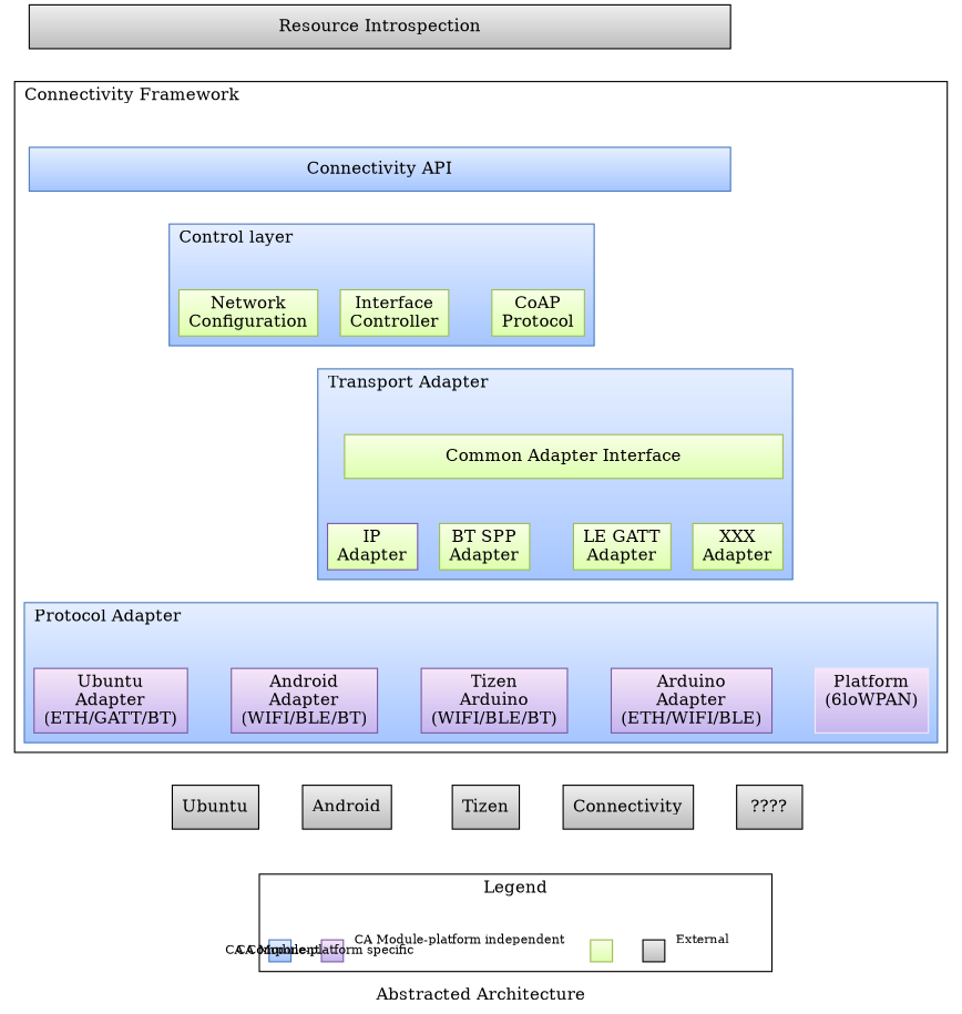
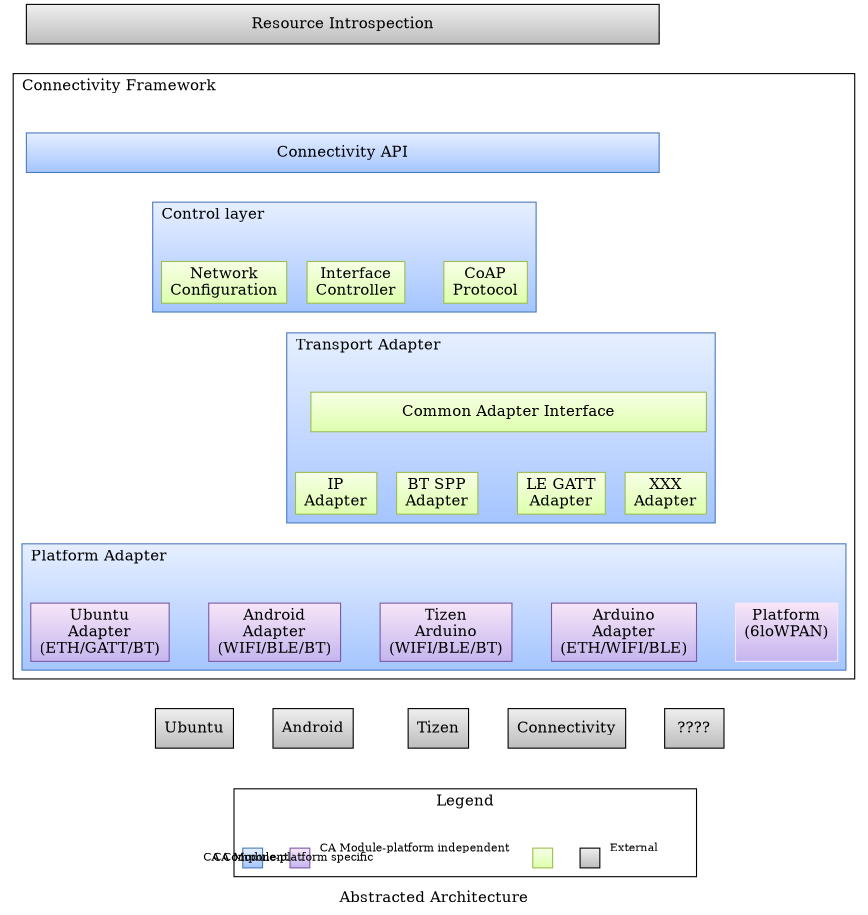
  digraph {
    label="Abstracted Architecture"
    node [fillcolor="#f7ffe6:#deffad" gradientangle=270 shape=box style=filled color="#9cbd52"]
    edge [style=invis]
    n1 [fillcolor="#efefef:#bdbdbd" label=Ubuntu color=""]
    n2 [fillcolor="#efefef:#bdbdbd" label=Android color=""]
    n3 [fillcolor="#efefef:#bdbdbd" label=Tizen color=""]
    n4 [fillcolor="#efefef:#bdbdbd" label=Connectivity color=""]
    n5 [fillcolor="#efefef:#bdbdbd" label="????" color=""]
    n6 [fillcolor="#efefef:#bdbdbd" label="Resource Introspection" width=8 color=""]
    n7 [color="#4a7bbd" fillcolor="#e6efff:#a5c5ff" label="Connectivity API" width=8]
    n8 [label="Network\nConfiguration"]
    n9 [label="Interface\nController"]
    n10 [label="CoAP\nProtocol"]
    n11 [label="LE GATT\nAdapter"]
    n12 [label="BT SPP\nAdapter"]
    n13 [label="Common Adapter Interface" width=5]
-   n14 [color="#7b5aa5" label="IP\nAdapter"]
+   n14 [label="IP\nAdapter"]
    n15 [color="#7b5aa5" fillcolor="#f7e6f7:#c5b5ef" label="Tizen\nArduino\n(WIFI/BLE/BT)"]
    n16 [label="XXX\nAdapter"]
    n17 [color="#7b5aa5" fillcolor="#f7e6f7:#c5b5ef" label="Ubuntu\nAdapter\n(ETH/GATT/BT)"]
    n18 [color="#7b5aa5" fillcolor="#f7e6f7:#c5b5ef" label="Android\nAdapter\n(WIFI/BLE/BT)"]
    n19 [color="#7b5aa5" fillcolor="#f7e6f7:#c5b5ef" label="Arduino\nAdapter\n(ETH/WIFI/BLE)"]
    n20 [color="#f7e6f7" fillcolor="#f7e6f7:#c5b5ef" label="Platform\n(6loWPAN)\n "]
    n21 [color="#4a7bbd" fillcolor="#e6efff:#a5c5ff" fixedsize=true height=0.25 label=" " width=0.25]
    n22 [fixedsize=true height=0.25 label=" " width=0.25]
    n23 [color="#7b5aa5" fillcolor="#f7e6f7:#c5b5ef" fixedsize=true height=0.25 label=" " width=0.25]
    n24 [fillcolor="#efefef:#bdbdbd" fixedsize=true height=0.25 label=" " width=0.25 color=""]
    e_dummy [fixedsize=true height=0.25 shape=point style=invis width=0.25 fillcolor="" color=""]
    subgraph sub_1 {
      subgraph sub_2 {
        rank=same
        n1
        n2
        n3
        n4
        n5
      }
    }
    subgraph cluster_3 {
      label="Connectivity Framework"
      labeljust=l
      n7
      subgraph cluster_4 {
        color="#4a7bbd"
        fillcolor="#e6efff:#a5c5ff"
        gradientangle=270
        label="Control layer"
        labeljust=l
        style=filled
        subgraph sub_5 {
          color="#4a7bbd"
          fillcolor="#e6efff:#a5c5ff"
          gradientangle=270
          label="Control layer"
          labeljust=l
          rank=same
          style=filled
          n8
          n9
          n10
        }
      }
      subgraph cluster_6 {
        color="#4a7bbd"
        fillcolor="#e6efff:#a5c5ff"
        gradientangle=270
        label="Transport Adapter"
        labeljust=l
        style=filled
        n13
        subgraph sub_7 {
          color="#4a7bbd"
          fillcolor="#e6efff:#a5c5ff"
          gradientangle=270
          label="Transport Adapter"
          labeljust=l
          rank=same
          style=filled
          n11
          n12
          n14
          n16
        }
      }
      subgraph cluster_8 {
        color="#4a7bbd"
        fillcolor="#e6efff:#a5c5ff"
        gradientangle=270
-       label="Protocol Adapter"
+       label="Platform Adapter"
        labeljust=l
        style=filled
        subgraph sub_9 {
          color="#4a7bbd"
          fillcolor="#e6efff:#a5c5ff"
          gradientangle=270
          label="Platform Adapter"
          labeljust=l
          rank=same
          style=filled
          n15
          n17
          n18
          n19
          n20
        }
      }
    }
    subgraph sub_10 {
      n1
      n2
      n3
      n4
      n5
      n6
      n7
      n8
      n9
      n10
      n11
      n12
      n13
      n14
      n15
      n16
      n17
      n18
      n19
      n20
      n21
      n22
      n23
      n24
    }
    subgraph cluster_11 {
      label=Legend
      subgraph sub_12 {
        label=Legend
        rank=same
        n21
        n22
        n23
        n24
        e_dummy
      }
    }
    n1 -> n2
    n1 -> n21
    n2 -> n3
    n3 -> n4
    n3 -> n22
    n3 -> n23
    n4 -> n5
    n5 -> n24
    n6 -> n7
    n7 -> n8
    n7 -> n9
    n8 -> n10
    n8 -> n11
    n8 -> n12
    n9 -> n11
    n9 -> n12
    n10 -> n9
    n10 -> n13
    n11 -> n12
    n11 -> n15
    n12 -> n15
    n12 -> n16
    n13 -> n11
    n13 -> n12
    n14 -> n11
    n14 -> n15
    n15 -> n3
    n15 -> n19
    n16 -> n15
    n17 -> n1
    n17 -> n18
    n18 -> n2
    n18 -> n15
    n19 -> n4
    n19 -> n20
    n21 -> n22
    n21 -> n22 [arrowhead=none fontsize=10 label="CA Component    " penwidth=0 style=""]
    n22 -> n23
    n22 -> n23 [arrowhead=none fontsize=10 label="CA Module-platform independent    " penwidth=0 style=""]
    n23 -> n24
    n23 -> n24 [arrowhead=none fontsize=10 label="CA Module-platform specific    " penwidth=0 style=""]
    n24 -> e_dummy [arrowhead=none fontsize=10 label=External penwidth=0 style=""]
  }
